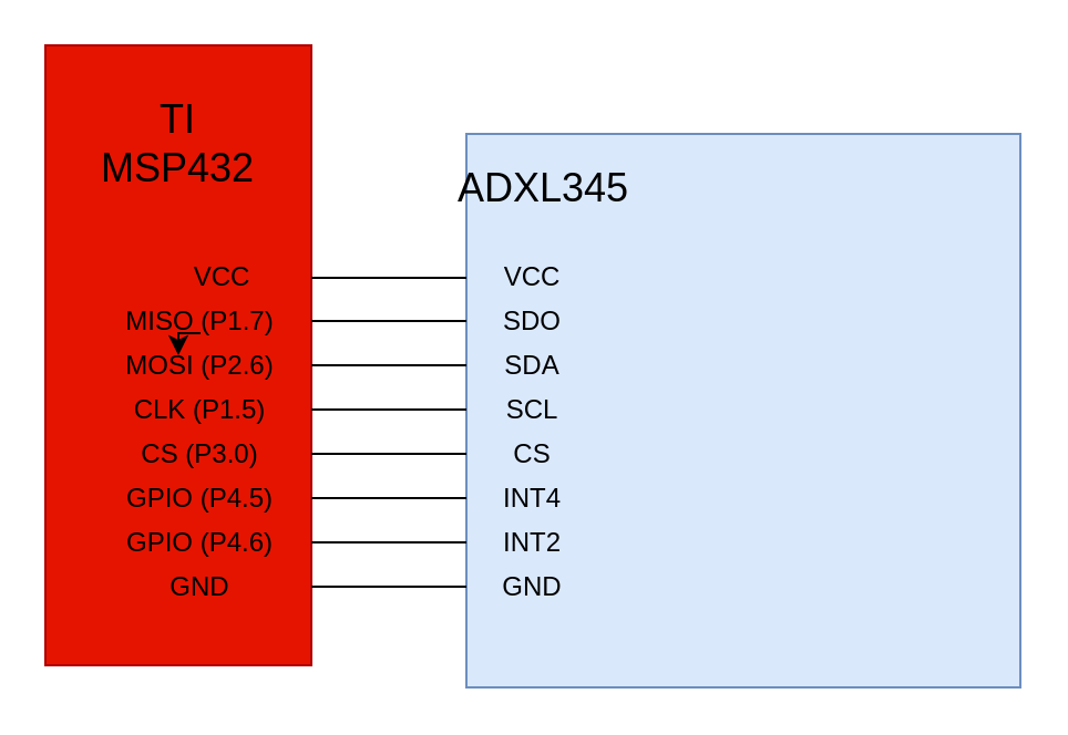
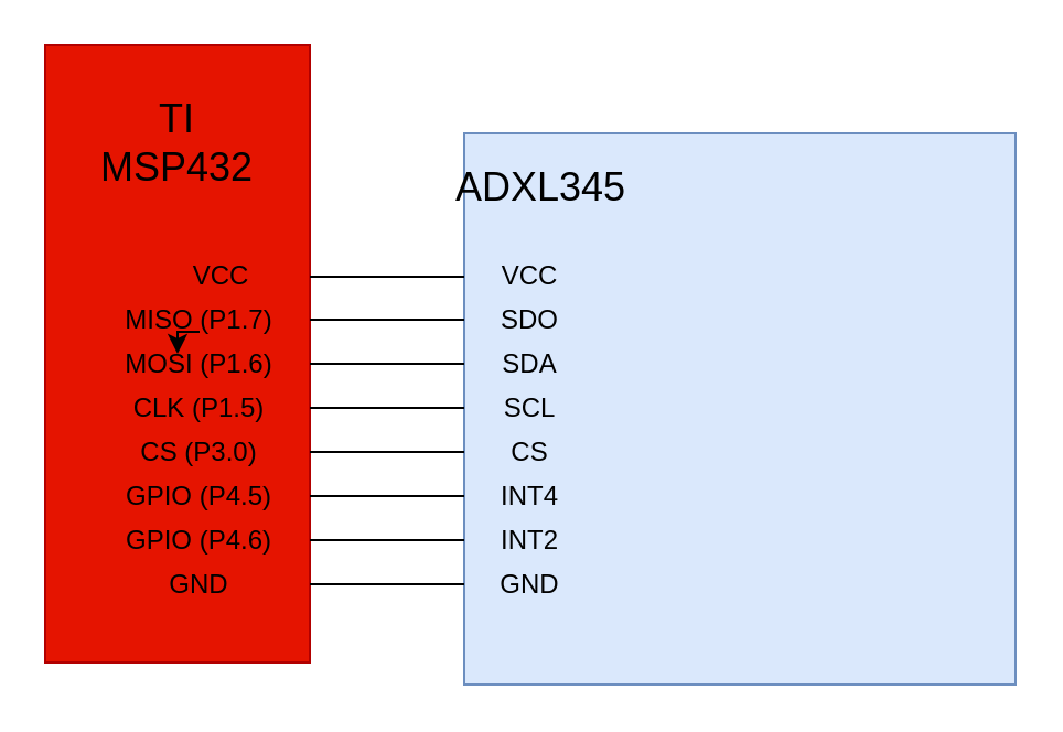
  <mxCell id="0" />
  <mxCell id="1" parent="0" />
  <mxCell id="2" value="" style="rounded=0;whiteSpace=wrap;html=1;fillColor=#e51400;strokeColor=#B20000;fontColor=#ffffff;" vertex="1" parent="1"><mxGeometry x="20" y="20" width="120" height="280" as="geometry" /></mxCell>
  <mxCell id="3" value="" style="whiteSpace=wrap;html=1;aspect=fixed;fillColor=#dae8fc;strokeColor=#6c8ebf;" vertex="1" parent="1"><mxGeometry x="210" y="60" width="250" height="250" as="geometry" /></mxCell>
  <mxCell id="4" value="&lt;font style=&quot;font-size: 18px&quot;&gt;TI MSP432&lt;/font&gt;" style="text;html=1;strokeColor=none;fillColor=none;align=center;verticalAlign=middle;whiteSpace=wrap;rounded=0;" vertex="1" parent="1"><mxGeometry x="50" y="50" width="60" height="30" as="geometry" /></mxCell>
  <mxCell id="5" value="VCC" style="text;html=1;strokeColor=none;fillColor=none;align=center;verticalAlign=middle;whiteSpace=wrap;rounded=0;" vertex="1" parent="1"><mxGeometry x="70" y="110" width="60" height="30" as="geometry" /></mxCell>
  <mxCell id="6" value="MISO (P1.7)" style="text;html=1;strokeColor=none;fillColor=none;align=center;verticalAlign=middle;whiteSpace=wrap;rounded=0;" vertex="1" parent="1"><mxGeometry x="50" y="130" width="80" height="30" as="geometry" /></mxCell>
- <mxCell id="7" value="MOSI (P2.6)" style="text;html=1;strokeColor=none;fillColor=none;align=center;verticalAlign=middle;whiteSpace=wrap;rounded=0;" vertex="1" parent="1"><mxGeometry x="50" y="150" width="80" height="30" as="geometry" /></mxCell>
+ <mxCell id="7" value="MOSI (P1.6)" style="text;html=1;strokeColor=none;fillColor=none;align=center;verticalAlign=middle;whiteSpace=wrap;rounded=0;" vertex="1" parent="1"><mxGeometry x="50" y="150" width="80" height="30" as="geometry" /></mxCell>
  <mxCell id="8" style="edgeStyle=orthogonalEdgeStyle;rounded=0;orthogonalLoop=1;jettySize=auto;html=1;exitX=0.5;exitY=0;exitDx=0;exitDy=0;entryX=0.375;entryY=0.333;entryDx=0;entryDy=0;entryPerimeter=0;" edge="1" parent="1" source="7" target="7"><mxGeometry relative="1" as="geometry" /></mxCell>
  <mxCell id="9" value="CLK (P1.5)" style="text;html=1;strokeColor=none;fillColor=none;align=center;verticalAlign=middle;whiteSpace=wrap;rounded=0;" vertex="1" parent="1"><mxGeometry x="50" y="170" width="80" height="30" as="geometry" /></mxCell>
  <mxCell id="10" value="CS (P3.0)" style="text;html=1;strokeColor=none;fillColor=none;align=center;verticalAlign=middle;whiteSpace=wrap;rounded=0;" vertex="1" parent="1"><mxGeometry x="50" y="190" width="80" height="30" as="geometry" /></mxCell>
  <mxCell id="11" value="GPIO (P4.5)" style="text;html=1;strokeColor=none;fillColor=none;align=center;verticalAlign=middle;whiteSpace=wrap;rounded=0;" vertex="1" parent="1"><mxGeometry x="50" y="210" width="80" height="30" as="geometry" /></mxCell>
  <mxCell id="12" value="GPIO (P4.6)" style="text;html=1;strokeColor=none;fillColor=none;align=center;verticalAlign=middle;whiteSpace=wrap;rounded=0;" vertex="1" parent="1"><mxGeometry x="50" y="230" width="80" height="30" as="geometry" /></mxCell>
  <mxCell id="13" value="ADXL345" style="text;html=1;strokeColor=none;fillColor=none;align=center;verticalAlign=middle;whiteSpace=wrap;rounded=0;fontSize=18;" vertex="1" parent="1"><mxGeometry x="215" y="70" width="60" height="30" as="geometry" /></mxCell>
  <mxCell id="14" value="GND" style="text;html=1;strokeColor=none;fillColor=none;align=center;verticalAlign=middle;whiteSpace=wrap;rounded=0;" vertex="1" parent="1"><mxGeometry x="60" y="250" width="60" height="30" as="geometry" /></mxCell>
  <mxCell id="15" value="VCC" style="text;html=1;strokeColor=none;fillColor=none;align=center;verticalAlign=middle;whiteSpace=wrap;rounded=0;" vertex="1" parent="1"><mxGeometry x="210" y="110" width="60" height="30" as="geometry" /></mxCell>
  <mxCell id="16" value="GND" style="text;html=1;strokeColor=none;fillColor=none;align=center;verticalAlign=middle;whiteSpace=wrap;rounded=0;" vertex="1" parent="1"><mxGeometry x="210" y="250" width="60" height="30" as="geometry" /></mxCell>
  <mxCell id="17" value="SDO" style="text;html=1;strokeColor=none;fillColor=none;align=center;verticalAlign=middle;whiteSpace=wrap;rounded=0;" vertex="1" parent="1"><mxGeometry x="200" y="130" width="80" height="30" as="geometry" /></mxCell>
  <mxCell id="18" value="SDA" style="text;html=1;strokeColor=none;fillColor=none;align=center;verticalAlign=middle;whiteSpace=wrap;rounded=0;" vertex="1" parent="1"><mxGeometry x="200" y="150" width="80" height="30" as="geometry" /></mxCell>
  <mxCell id="19" value="SCL" style="text;html=1;strokeColor=none;fillColor=none;align=center;verticalAlign=middle;whiteSpace=wrap;rounded=0;" vertex="1" parent="1"><mxGeometry x="200" y="170" width="80" height="30" as="geometry" /></mxCell>
  <mxCell id="20" value="CS" style="text;html=1;strokeColor=none;fillColor=none;align=center;verticalAlign=middle;whiteSpace=wrap;rounded=0;" vertex="1" parent="1"><mxGeometry x="200" y="190" width="80" height="30" as="geometry" /></mxCell>
  <mxCell id="21" value="INT4" style="text;html=1;strokeColor=none;fillColor=none;align=center;verticalAlign=middle;whiteSpace=wrap;rounded=0;" vertex="1" parent="1"><mxGeometry x="200" y="210" width="80" height="30" as="geometry" /></mxCell>
  <mxCell id="22" value="INT2" style="text;html=1;strokeColor=none;fillColor=none;align=center;verticalAlign=middle;whiteSpace=wrap;rounded=0;" vertex="1" parent="1"><mxGeometry x="200" y="230" width="80" height="30" as="geometry" /></mxCell>
  <mxCell id="23" value="" style="endArrow=none;html=1;rounded=0;fontSize=18;entryX=0;entryY=0.5;entryDx=0;entryDy=0;" edge="1" parent="1" target="15"><mxGeometry width="50" height="50" relative="1" as="geometry"><mxPoint x="140" y="125" as="sourcePoint" /><mxPoint x="280" y="70" as="targetPoint" /></mxGeometry></mxCell>
  <mxCell id="24" value="" style="endArrow=none;html=1;rounded=0;fontSize=18;entryX=0;entryY=0.5;entryDx=0;entryDy=0;" edge="1" parent="1"><mxGeometry width="50" height="50" relative="1" as="geometry"><mxPoint x="140" y="144.5" as="sourcePoint" /><mxPoint x="210" y="144.5" as="targetPoint" /></mxGeometry></mxCell>
  <mxCell id="25" value="" style="endArrow=none;html=1;rounded=0;fontSize=18;entryX=0;entryY=0.5;entryDx=0;entryDy=0;" edge="1" parent="1"><mxGeometry width="50" height="50" relative="1" as="geometry"><mxPoint x="140" y="164.5" as="sourcePoint" /><mxPoint x="210" y="164.5" as="targetPoint" /></mxGeometry></mxCell>
  <mxCell id="26" value="" style="endArrow=none;html=1;rounded=0;fontSize=18;entryX=0;entryY=0.5;entryDx=0;entryDy=0;" edge="1" parent="1"><mxGeometry width="50" height="50" relative="1" as="geometry"><mxPoint x="140" y="184.5" as="sourcePoint" /><mxPoint x="210" y="184.5" as="targetPoint" /></mxGeometry></mxCell>
  <mxCell id="27" value="" style="endArrow=none;html=1;rounded=0;fontSize=18;entryX=0;entryY=0.5;entryDx=0;entryDy=0;" edge="1" parent="1"><mxGeometry width="50" height="50" relative="1" as="geometry"><mxPoint x="140" y="204.5" as="sourcePoint" /><mxPoint x="210" y="204.5" as="targetPoint" /></mxGeometry></mxCell>
  <mxCell id="28" value="" style="endArrow=none;html=1;rounded=0;fontSize=18;entryX=0;entryY=0.5;entryDx=0;entryDy=0;" edge="1" parent="1"><mxGeometry width="50" height="50" relative="1" as="geometry"><mxPoint x="140" y="224.5" as="sourcePoint" /><mxPoint x="210" y="224.5" as="targetPoint" /></mxGeometry></mxCell>
  <mxCell id="29" value="" style="endArrow=none;html=1;rounded=0;fontSize=18;entryX=0;entryY=0.5;entryDx=0;entryDy=0;" edge="1" parent="1"><mxGeometry width="50" height="50" relative="1" as="geometry"><mxPoint x="140" y="244.5" as="sourcePoint" /><mxPoint x="210" y="244.5" as="targetPoint" /></mxGeometry></mxCell>
  <mxCell id="30" value="" style="endArrow=none;html=1;rounded=0;fontSize=18;entryX=0;entryY=0.5;entryDx=0;entryDy=0;" edge="1" parent="1"><mxGeometry width="50" height="50" relative="1" as="geometry"><mxPoint x="140" y="264.5" as="sourcePoint" /><mxPoint x="210" y="264.5" as="targetPoint" /></mxGeometry></mxCell>
